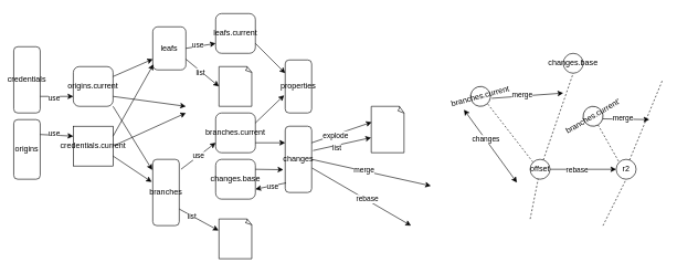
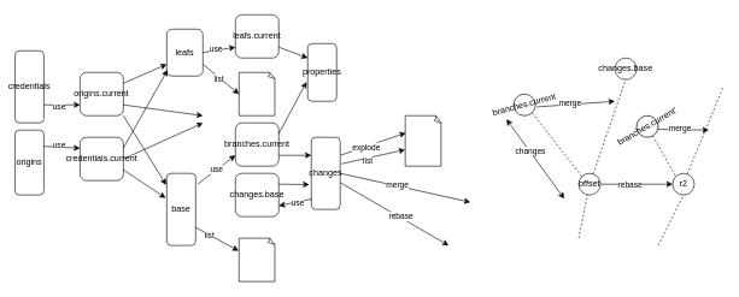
  <mxCell id="0" />
  <mxCell id="1" parent="0" />
  <mxCell id="2" value="branches.current" style="rounded=1;whiteSpace=wrap;html=1;direction=south;" vertex="1" parent="1"><mxGeometry x="325" y="170" width="60" height="60" as="geometry" /></mxCell>
  <mxCell id="3" value="changes" style="rounded=1;whiteSpace=wrap;html=1;" vertex="1" parent="1"><mxGeometry x="430" y="190" width="40" height="100" as="geometry" /></mxCell>
  <mxCell id="4" value="" style="whiteSpace=wrap;html=1;shape=mxgraph.basic.document" vertex="1" parent="1"><mxGeometry x="560" y="160" width="50" height="70" as="geometry" /></mxCell>
  <mxCell id="5" value="" style="endArrow=classic;html=1;rounded=0;exitX=1.053;exitY=0.367;exitDx=0;exitDy=0;entryX=-0.004;entryY=0.674;entryDx=0;entryDy=0;entryPerimeter=0;exitPerimeter=0;" edge="1" parent="1" source="3" target="4"><mxGeometry width="50" height="50" relative="1" as="geometry"><mxPoint x="500" y="320" as="sourcePoint" /><mxPoint x="550" y="270" as="targetPoint" /></mxGeometry></mxCell>
  <mxCell id="6" value="list" style="edgeLabel;html=1;align=center;verticalAlign=middle;resizable=0;points=[];" vertex="1" connectable="0" parent="5"><mxGeometry x="-0.197" y="-3" relative="1" as="geometry"><mxPoint y="1" as="offset" /></mxGeometry></mxCell>
  <mxCell id="7" value="" style="endArrow=classic;html=1;rounded=0;exitX=1;exitY=0.25;exitDx=0;exitDy=0;entryX=0.012;entryY=0.342;entryDx=0;entryDy=0;entryPerimeter=0;" edge="1" parent="1" source="3" target="4"><mxGeometry width="50" height="50" relative="1" as="geometry"><mxPoint x="600" y="200" as="sourcePoint" /><mxPoint x="650" y="150" as="targetPoint" /></mxGeometry></mxCell>
  <mxCell id="8" value="explode" style="edgeLabel;html=1;align=center;verticalAlign=middle;resizable=0;points=[];" vertex="1" connectable="0" parent="7"><mxGeometry x="-0.237" relative="1" as="geometry"><mxPoint as="offset" /></mxGeometry></mxCell>
  <mxCell id="9" value="" style="endArrow=classic;html=1;rounded=0;entryX=0;entryY=0.25;entryDx=0;entryDy=0;exitX=0.75;exitY=0;exitDx=0;exitDy=0;" edge="1" parent="1" source="2" target="3"><mxGeometry width="50" height="50" relative="1" as="geometry"><mxPoint x="350" y="305" as="sourcePoint" /><mxPoint x="750" y="420" as="targetPoint" /></mxGeometry></mxCell>
  <mxCell id="10" value="" style="endArrow=classic;html=1;rounded=0;exitX=0.03;exitY=0.856;exitDx=0;exitDy=0;entryX=1;entryY=0.75;entryDx=0;entryDy=0;exitPerimeter=0;" edge="1" parent="1" source="3" target="12"><mxGeometry width="50" height="50" relative="1" as="geometry"><mxPoint x="570" y="380" as="sourcePoint" /><mxPoint x="390" y="420" as="targetPoint" /></mxGeometry></mxCell>
  <mxCell id="11" value="use" style="edgeLabel;html=1;align=center;verticalAlign=middle;resizable=0;points=[];" vertex="1" connectable="0" parent="10"><mxGeometry x="-0.304" y="2" relative="1" as="geometry"><mxPoint x="-5" y="1" as="offset" /></mxGeometry></mxCell>
  <mxCell id="12" value="changes.base" style="rounded=1;whiteSpace=wrap;html=1;" vertex="1" parent="1"><mxGeometry x="325" y="240" width="60" height="60" as="geometry" /></mxCell>
  <mxCell id="13" value="" style="endArrow=classic;html=1;rounded=0;entryX=-0.07;entryY=0.656;entryDx=0;entryDy=0;exitX=1;exitY=0.25;exitDx=0;exitDy=0;entryPerimeter=0;" edge="1" parent="1" source="12" target="3"><mxGeometry width="50" height="50" relative="1" as="geometry"><mxPoint x="390" y="380" as="sourcePoint" /><mxPoint x="440" y="330" as="targetPoint" /></mxGeometry></mxCell>
- <mxCell id="14" value="branches" style="rounded=1;whiteSpace=wrap;html=1;" vertex="1" parent="1"><mxGeometry x="230" y="240" width="40" height="100" as="geometry" /></mxCell>
+ <mxCell id="14" value="base" style="rounded=1;whiteSpace=wrap;html=1;" vertex="1" parent="1"><mxGeometry x="230" y="240" width="40" height="100" as="geometry" /></mxCell>
  <mxCell id="15" value="" style="endArrow=classic;html=1;rounded=0;exitX=1.07;exitY=0.149;exitDx=0;exitDy=0;exitPerimeter=0;entryX=0.75;entryY=1;entryDx=0;entryDy=0;" edge="1" parent="1" source="14" target="2"><mxGeometry width="50" height="50" relative="1" as="geometry"><mxPoint x="230" y="280" as="sourcePoint" /><mxPoint x="280" y="230" as="targetPoint" /></mxGeometry></mxCell>
  <mxCell id="16" value="use" style="edgeLabel;html=1;align=center;verticalAlign=middle;resizable=0;points=[];" vertex="1" connectable="0" parent="15"><mxGeometry x="-0.01" y="1" relative="1" as="geometry"><mxPoint as="offset" /></mxGeometry></mxCell>
  <mxCell id="17" value="" style="endArrow=classic;html=1;rounded=0;exitX=1;exitY=0.5;exitDx=0;exitDy=0;" edge="1" parent="1" source="3"><mxGeometry width="50" height="50" relative="1" as="geometry"><mxPoint x="570" y="300" as="sourcePoint" /><mxPoint x="650" y="280" as="targetPoint" /></mxGeometry></mxCell>
  <mxCell id="18" value="merge" style="edgeLabel;html=1;align=center;verticalAlign=middle;resizable=0;points=[];" vertex="1" connectable="0" parent="17"><mxGeometry x="-0.117" y="1" relative="1" as="geometry"><mxPoint x="-1" as="offset" /></mxGeometry></mxCell>
  <mxCell id="19" value="" style="endArrow=classic;html=1;rounded=0;exitX=1.013;exitY=0.631;exitDx=0;exitDy=0;exitPerimeter=0;" edge="1" parent="1" source="3"><mxGeometry width="50" height="50" relative="1" as="geometry"><mxPoint x="580" y="360" as="sourcePoint" /><mxPoint x="620" y="340" as="targetPoint" /></mxGeometry></mxCell>
  <mxCell id="20" value="rebase" style="edgeLabel;html=1;align=center;verticalAlign=middle;resizable=0;points=[];" vertex="1" connectable="0" parent="19"><mxGeometry x="0.098" y="2" relative="1" as="geometry"><mxPoint as="offset" /></mxGeometry></mxCell>
  <mxCell id="21" value="leafs" style="rounded=1;whiteSpace=wrap;html=1;" vertex="1" parent="1"><mxGeometry x="230" y="40" width="50" height="65" as="geometry" /></mxCell>
- <mxCell id="22" value="properties" style="rounded=1;whiteSpace=wrap;html=1;" vertex="1" parent="1"><mxGeometry x="430" y="90" width="40" height="80" as="geometry" /></mxCell>
+ <mxCell id="22" value="properties" style="rounded=1;whiteSpace=wrap;html=1;" vertex="1" parent="1"><mxGeometry x="425" y="60" width="40" height="80" as="geometry" /></mxCell>
  <mxCell id="23" value="" style="endArrow=classic;html=1;rounded=0;exitX=0.25;exitY=0;exitDx=0;exitDy=0;entryX=-0.04;entryY=0.666;entryDx=0;entryDy=0;entryPerimeter=0;" edge="1" parent="1" source="2" target="22"><mxGeometry width="50" height="50" relative="1" as="geometry"><mxPoint x="440" y="120" as="sourcePoint" /><mxPoint x="490" y="70" as="targetPoint" /></mxGeometry></mxCell>
  <mxCell id="24" value="leafs.current" style="rounded=1;whiteSpace=wrap;html=1;direction=south;" vertex="1" parent="1"><mxGeometry x="325" y="20" width="60" height="60" as="geometry" /></mxCell>
  <mxCell id="25" value="" style="endArrow=classic;html=1;rounded=0;exitX=0.75;exitY=0;exitDx=0;exitDy=0;entryX=0;entryY=0.25;entryDx=0;entryDy=0;" edge="1" parent="1" source="24" target="22"><mxGeometry width="50" height="50" relative="1" as="geometry"><mxPoint x="530" y="30" as="sourcePoint" /><mxPoint x="580" y="-20" as="targetPoint" /></mxGeometry></mxCell>
  <mxCell id="26" value="" style="endArrow=classic;html=1;rounded=0;exitX=1;exitY=0.5;exitDx=0;exitDy=0;entryX=0.75;entryY=1;entryDx=0;entryDy=0;" edge="1" parent="1" source="21" target="24"><mxGeometry width="50" height="50" relative="1" as="geometry"><mxPoint x="280" y="130" as="sourcePoint" /><mxPoint x="330" y="80" as="targetPoint" /></mxGeometry></mxCell>
  <mxCell id="27" value="use" style="edgeLabel;html=1;align=center;verticalAlign=middle;resizable=0;points=[];" vertex="1" connectable="0" parent="26"><mxGeometry x="-0.217" y="3" relative="1" as="geometry"><mxPoint as="offset" /></mxGeometry></mxCell>
  <mxCell id="28" value="origins" style="rounded=1;whiteSpace=wrap;html=1;" vertex="1" parent="1"><mxGeometry x="20" y="180" width="40" height="90" as="geometry" /></mxCell>
  <mxCell id="29" value="credentials" style="rounded=1;whiteSpace=wrap;html=1;" vertex="1" parent="1"><mxGeometry x="20" y="70" width="40" height="100" as="geometry" /></mxCell>
  <mxCell id="30" value="origins.current" style="rounded=1;whiteSpace=wrap;html=1;direction=south;" vertex="1" parent="1"><mxGeometry x="110" y="100" width="60" height="60" as="geometry" /></mxCell>
- <mxCell id="31" value="credentials.current" style="whiteSpace=wrap;html=1;direction=south;rounded=0;" vertex="1" parent="1"><mxGeometry x="110" y="190" width="60" height="60" as="geometry" /></mxCell>
+ <mxCell id="31" value="credentials.current" style="rounded=1;whiteSpace=wrap;html=1;direction=south;" vertex="1" parent="1"><mxGeometry x="110" y="190" width="60" height="60" as="geometry" /></mxCell>
  <mxCell id="32" value="" style="endArrow=classic;html=1;rounded=0;exitX=1;exitY=0.75;exitDx=0;exitDy=0;entryX=0.75;entryY=1;entryDx=0;entryDy=0;" edge="1" parent="1" source="29" target="30"><mxGeometry width="50" height="50" relative="1" as="geometry"><mxPoint x="40" y="200" as="sourcePoint" /><mxPoint x="90" y="150" as="targetPoint" /></mxGeometry></mxCell>
  <mxCell id="33" value="use" style="edgeLabel;html=1;align=center;verticalAlign=middle;resizable=0;points=[];" vertex="1" connectable="0" parent="32"><mxGeometry x="-0.182" y="-2" relative="1" as="geometry"><mxPoint as="offset" /></mxGeometry></mxCell>
  <mxCell id="34" value="" style="endArrow=classic;html=1;rounded=0;entryX=0.25;entryY=1;entryDx=0;entryDy=0;exitX=1;exitY=0.25;exitDx=0;exitDy=0;" edge="1" parent="1" source="28" target="31"><mxGeometry width="50" height="50" relative="1" as="geometry"><mxPoint x="-30" y="390" as="sourcePoint" /><mxPoint x="20" y="340" as="targetPoint" /></mxGeometry></mxCell>
  <mxCell id="35" value="use" style="edgeLabel;html=1;align=center;verticalAlign=middle;resizable=0;points=[];" vertex="1" connectable="0" parent="34"><mxGeometry x="-0.219" y="2" relative="1" as="geometry"><mxPoint as="offset" /></mxGeometry></mxCell>
  <mxCell id="36" value="" style="endArrow=classic;html=1;rounded=0;exitX=0.25;exitY=0;exitDx=0;exitDy=0;entryX=0;entryY=0.75;entryDx=0;entryDy=0;" edge="1" parent="1" source="30" target="21"><mxGeometry width="50" height="50" relative="1" as="geometry"><mxPoint y="150" as="sourcePoint" x="100" /><mxPoint x="160" y="140" as="targetPoint" /></mxGeometry></mxCell>
  <mxCell id="37" value="" style="whiteSpace=wrap;html=1;shape=mxgraph.basic.document" vertex="1" parent="1"><mxGeometry x="330" y="100" width="50" height="60" as="geometry" /></mxCell>
  <mxCell id="38" value="" style="endArrow=classic;html=1;rounded=0;exitX=1;exitY=0.75;exitDx=0;exitDy=0;entryX=0;entryY=0.5;entryDx=0;entryDy=0;entryPerimeter=0;" edge="1" parent="1" source="21" target="37"><mxGeometry width="50" height="50" relative="1" as="geometry"><mxPoint x="170" y="130" as="sourcePoint" /><mxPoint x="220" y="80" as="targetPoint" /></mxGeometry></mxCell>
  <mxCell id="39" value="list" style="edgeLabel;html=1;align=center;verticalAlign=middle;resizable=0;points=[];" vertex="1" connectable="0" parent="38"><mxGeometry x="-0.108" y="-2" relative="1" as="geometry"><mxPoint as="offset" /></mxGeometry></mxCell>
  <mxCell id="40" value="" style="endArrow=classic;html=1;rounded=0;exitX=1;exitY=0.75;exitDx=0;exitDy=0;entryX=-0.012;entryY=0.29;entryDx=0;entryDy=0;entryPerimeter=0;" edge="1" parent="1" source="14" target="42"><mxGeometry width="50" height="50" relative="1" as="geometry"><mxPoint x="190" y="210" as="sourcePoint" /><mxPoint x="310" y="410" as="targetPoint" /></mxGeometry></mxCell>
  <mxCell id="41" value="list" style="edgeLabel;html=1;align=center;verticalAlign=middle;resizable=0;points=[];" vertex="1" connectable="0" parent="40"><mxGeometry x="-0.358" y="-1" relative="1" as="geometry"><mxPoint as="offset" /></mxGeometry></mxCell>
  <mxCell id="42" value="" style="whiteSpace=wrap;html=1;shape=mxgraph.basic.document" vertex="1" parent="1"><mxGeometry x="330" y="330" width="50" height="60" as="geometry" /></mxCell>
  <mxCell id="43" value="" style="endArrow=classic;html=1;rounded=0;entryX=0.02;entryY=0.871;entryDx=0;entryDy=0;entryPerimeter=0;exitX=0.25;exitY=0;exitDx=0;exitDy=0;" edge="1" parent="1" source="31" target="21"><mxGeometry width="50" height="50" relative="1" as="geometry"><mxPoint x="70" y="210" as="sourcePoint" /><mxPoint x="120" y="160" as="targetPoint" /></mxGeometry></mxCell>
  <mxCell id="44" value="" style="endArrow=classic;html=1;rounded=0;exitX=1;exitY=0;exitDx=0;exitDy=0;entryX=-0.02;entryY=0.161;entryDx=0;entryDy=0;entryPerimeter=0;" edge="1" parent="1" source="30" target="14"><mxGeometry width="50" height="50" relative="1" as="geometry"><mxPoint x="110" y="250" as="sourcePoint" /><mxPoint x="160" y="200" as="targetPoint" /></mxGeometry></mxCell>
  <mxCell id="45" value="" style="endArrow=classic;html=1;rounded=0;exitX=0.75;exitY=0;exitDx=0;exitDy=0;entryX=-0.04;entryY=0.341;entryDx=0;entryDy=0;entryPerimeter=0;" edge="1" parent="1" source="31" target="14"><mxGeometry width="50" height="50" relative="1" as="geometry"><mxPoint x="90" y="310" as="sourcePoint" /><mxPoint x="140" y="260" as="targetPoint" /></mxGeometry></mxCell>
  <mxCell id="46" value="" style="endArrow=classic;html=1;rounded=0;exitX=0.75;exitY=0;exitDx=0;exitDy=0;" edge="1" parent="1" source="30"><mxGeometry width="50" height="50" relative="1" as="geometry"><mxPoint x="220" y="180" as="sourcePoint" /><mxPoint x="280" y="160" as="targetPoint" /></mxGeometry></mxCell>
  <mxCell id="47" value="" style="endArrow=classic;html=1;rounded=0;exitX=0.5;exitY=0;exitDx=0;exitDy=0;" edge="1" parent="1" source="31"><mxGeometry width="50" height="50" relative="1" as="geometry"><mxPoint x="160" y="200" as="sourcePoint" /><mxPoint x="280" y="170" as="targetPoint" /></mxGeometry></mxCell>
  <mxCell id="48" value="" style="endArrow=none;dashed=1;html=1;rounded=0;entryX=0.5;entryY=1;entryDx=0;entryDy=0;" edge="1" parent="1" source="56" target="50"><mxGeometry width="50" height="50" relative="1" as="geometry"><mxPoint x="800" y="340" as="sourcePoint" /><mxPoint x="860" y="50" as="targetPoint" /></mxGeometry></mxCell>
  <mxCell id="49" value="" style="endArrow=none;dashed=1;html=1;rounded=0;entryX=0;entryY=0;entryDx=0;entryDy=0;exitX=0.754;exitY=0.966;exitDx=0;exitDy=0;exitPerimeter=0;" edge="1" parent="1" source="57" target="56"><mxGeometry width="50" height="50" relative="1" as="geometry"><mxPoint x="700" y="90" as="sourcePoint" /><mxPoint x="820" y="280" as="targetPoint" /></mxGeometry></mxCell>
  <mxCell id="50" value="changes.base" style="ellipse;whiteSpace=wrap;html=1;aspect=fixed;" vertex="1" parent="1"><mxGeometry x="850" y="80" width="30" height="30" as="geometry" /></mxCell>
  <mxCell id="51" value="" style="endArrow=classic;html=1;rounded=0;exitX=1.02;exitY=0.738;exitDx=0;exitDy=0;exitPerimeter=0;" edge="1" parent="1" source="57"><mxGeometry width="50" height="50" relative="1" as="geometry"><mxPoint x="750" y="180" as="sourcePoint" /><mxPoint x="850" y="140" as="targetPoint" /></mxGeometry></mxCell>
  <mxCell id="52" value="merge" style="edgeLabel;html=1;align=center;verticalAlign=middle;resizable=0;points=[];" vertex="1" connectable="0" parent="51"><mxGeometry x="-0.16" y="3" relative="1" as="geometry"><mxPoint as="offset" /></mxGeometry></mxCell>
  <mxCell id="53" value="" style="endArrow=classic;startArrow=classic;html=1;rounded=0;" edge="1" parent="1"><mxGeometry width="50" height="50" relative="1" as="geometry"><mxPoint x="780" y="275" as="sourcePoint" /><mxPoint x="700" y="165" as="targetPoint" /></mxGeometry></mxCell>
  <mxCell id="54" value="changes" style="edgeLabel;html=1;align=center;verticalAlign=middle;resizable=0;points=[];" vertex="1" connectable="0" parent="53"><mxGeometry x="0.191" relative="1" as="geometry"><mxPoint as="offset" /></mxGeometry></mxCell>
  <mxCell id="55" value="" style="endArrow=none;dashed=1;html=1;rounded=0;" edge="1" parent="1" target="56"><mxGeometry width="50" height="50" relative="1" as="geometry"><mxPoint x="800" y="330" as="sourcePoint" /><mxPoint x="860" y="100" as="targetPoint" /></mxGeometry></mxCell>
  <mxCell id="56" value="offset" style="ellipse;whiteSpace=wrap;html=1;aspect=fixed;" vertex="1" parent="1"><mxGeometry x="800" y="240" width="30" height="30" as="geometry" /></mxCell>
  <mxCell id="57" value="branches.current" style="ellipse;whiteSpace=wrap;html=1;aspect=fixed;rotation=-15;" vertex="1" parent="1"><mxGeometry x="710" y="130" width="30" height="30" as="geometry" /></mxCell>
  <mxCell id="58" value="" style="endArrow=none;dashed=1;html=1;rounded=0;entryX=0.5;entryY=1;entryDx=0;entryDy=0;" edge="1" target="59" parent="1"><mxGeometry width="50" height="50" relative="1" as="geometry"><mxPoint x="910" y="340" as="sourcePoint" /><mxPoint x="950.88" y="59.46" as="targetPoint" /></mxGeometry></mxCell>
  <mxCell id="59" value="r2" style="ellipse;whiteSpace=wrap;html=1;aspect=fixed;" vertex="1" parent="1"><mxGeometry x="930" y="240" width="30" height="30" as="geometry" /></mxCell>
  <mxCell id="60" value="" style="endArrow=classic;html=1;rounded=0;exitX=1;exitY=0.5;exitDx=0;exitDy=0;entryX=0;entryY=0.5;entryDx=0;entryDy=0;" edge="1" parent="1" source="56" target="59"><mxGeometry width="50" height="50" relative="1" as="geometry"><mxPoint x="850" y="250" as="sourcePoint" /><mxPoint x="910" y="150" as="targetPoint" /></mxGeometry></mxCell>
  <mxCell id="61" value="rebase" style="edgeLabel;html=1;align=center;verticalAlign=middle;resizable=0;points=[];" vertex="1" connectable="0" parent="60"><mxGeometry x="-0.349" y="1" relative="1" as="geometry"><mxPoint x="7" y="1" as="offset" /></mxGeometry></mxCell>
  <mxCell id="62" value="" style="endArrow=none;dashed=1;html=1;rounded=0;entryX=0;entryY=0;entryDx=0;entryDy=0;exitX=0.5;exitY=1;exitDx=0;exitDy=0;" edge="1" parent="1" source="63" target="59"><mxGeometry width="50" height="50" relative="1" as="geometry"><mxPoint x="890" y="170" as="sourcePoint" /><mxPoint x="948.02" y="243.54" as="targetPoint" /></mxGeometry></mxCell>
  <mxCell id="63" value="branches.current'" style="ellipse;whiteSpace=wrap;html=1;aspect=fixed;rotation=-30;" vertex="1" parent="1"><mxGeometry x="880" y="160" width="30" height="30" as="geometry" /></mxCell>
  <mxCell id="64" value="" style="endArrow=none;dashed=1;html=1;rounded=0;" edge="1" parent="1"><mxGeometry width="50" height="50" relative="1" as="geometry"><mxPoint x="950.11" y="241" as="sourcePoint" /><mxPoint x="1000" y="120" as="targetPoint" /></mxGeometry></mxCell>
  <mxCell id="65" value="" style="endArrow=classic;html=1;rounded=0;exitX=1;exitY=1;exitDx=0;exitDy=0;" edge="1" parent="1" source="63"><mxGeometry width="50" height="50" relative="1" as="geometry"><mxPoint x="960.08" y="188" as="sourcePoint" /><mxPoint x="980" y="180" as="targetPoint" /></mxGeometry></mxCell>
  <mxCell id="66" value="merge" style="edgeLabel;html=1;align=center;verticalAlign=middle;resizable=0;points=[];" vertex="1" connectable="0" parent="65"><mxGeometry x="-0.16" y="3" relative="1" as="geometry"><mxPoint as="offset" /></mxGeometry></mxCell>
